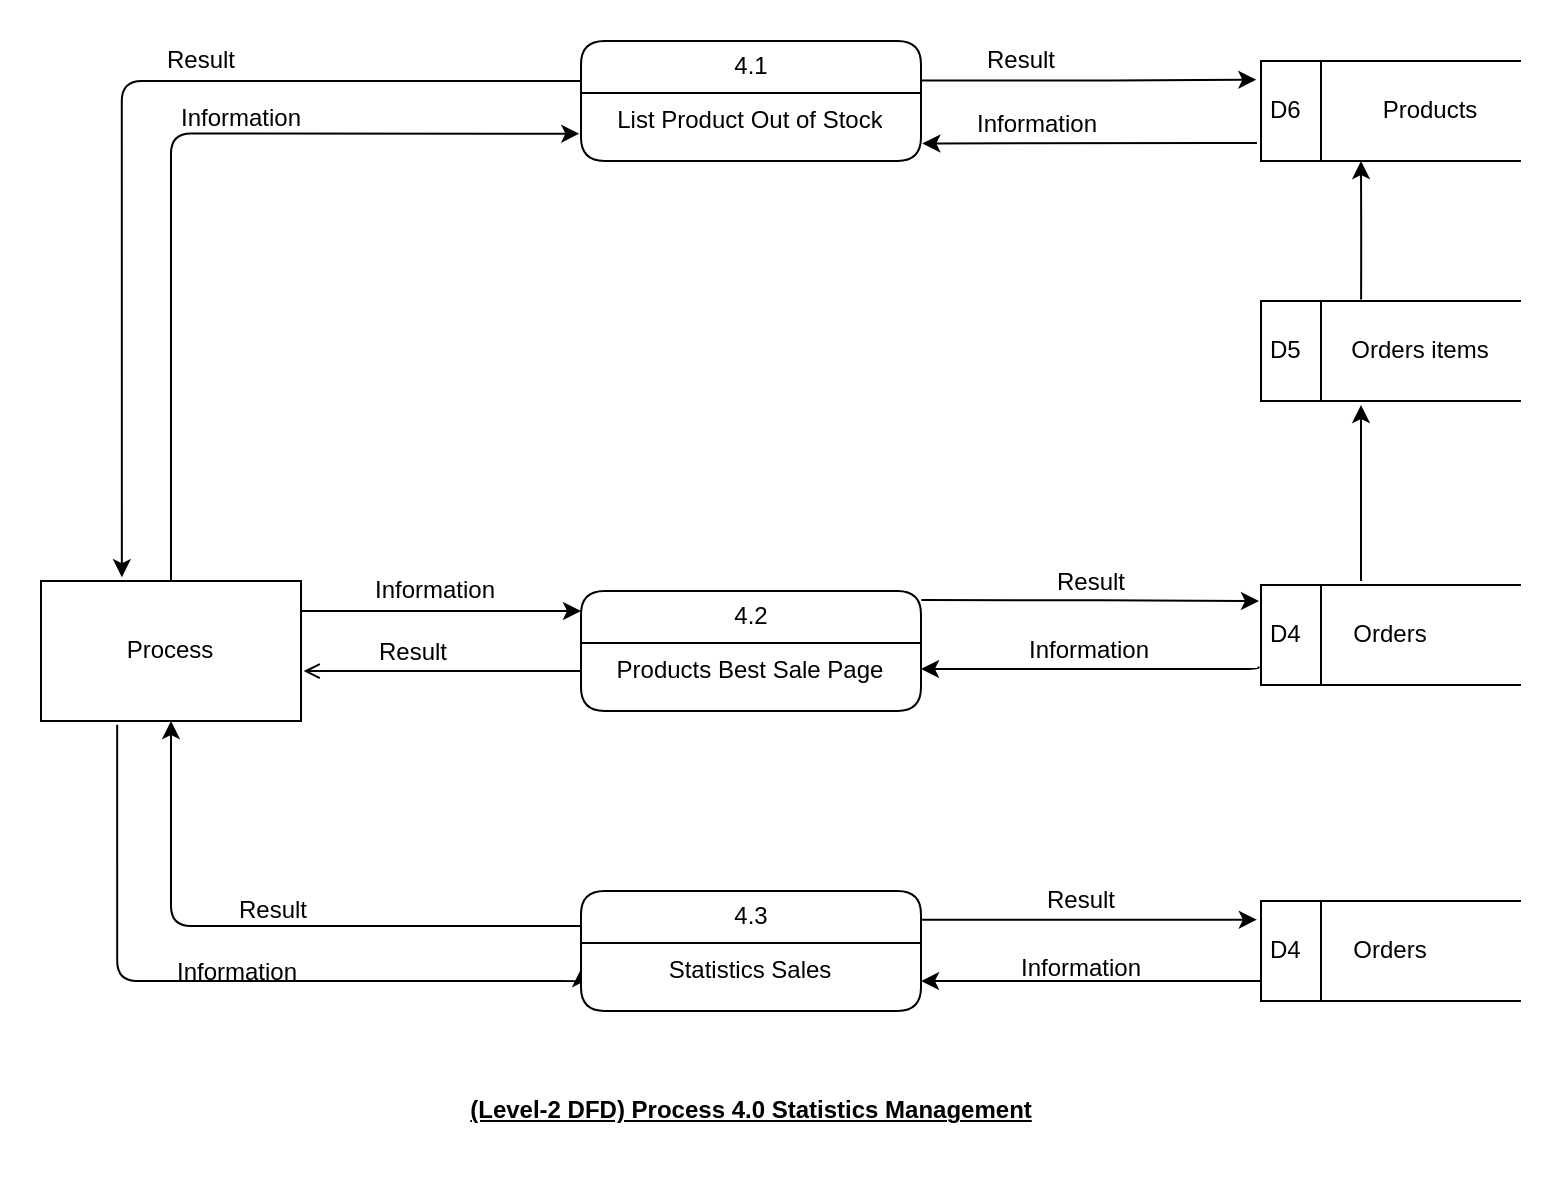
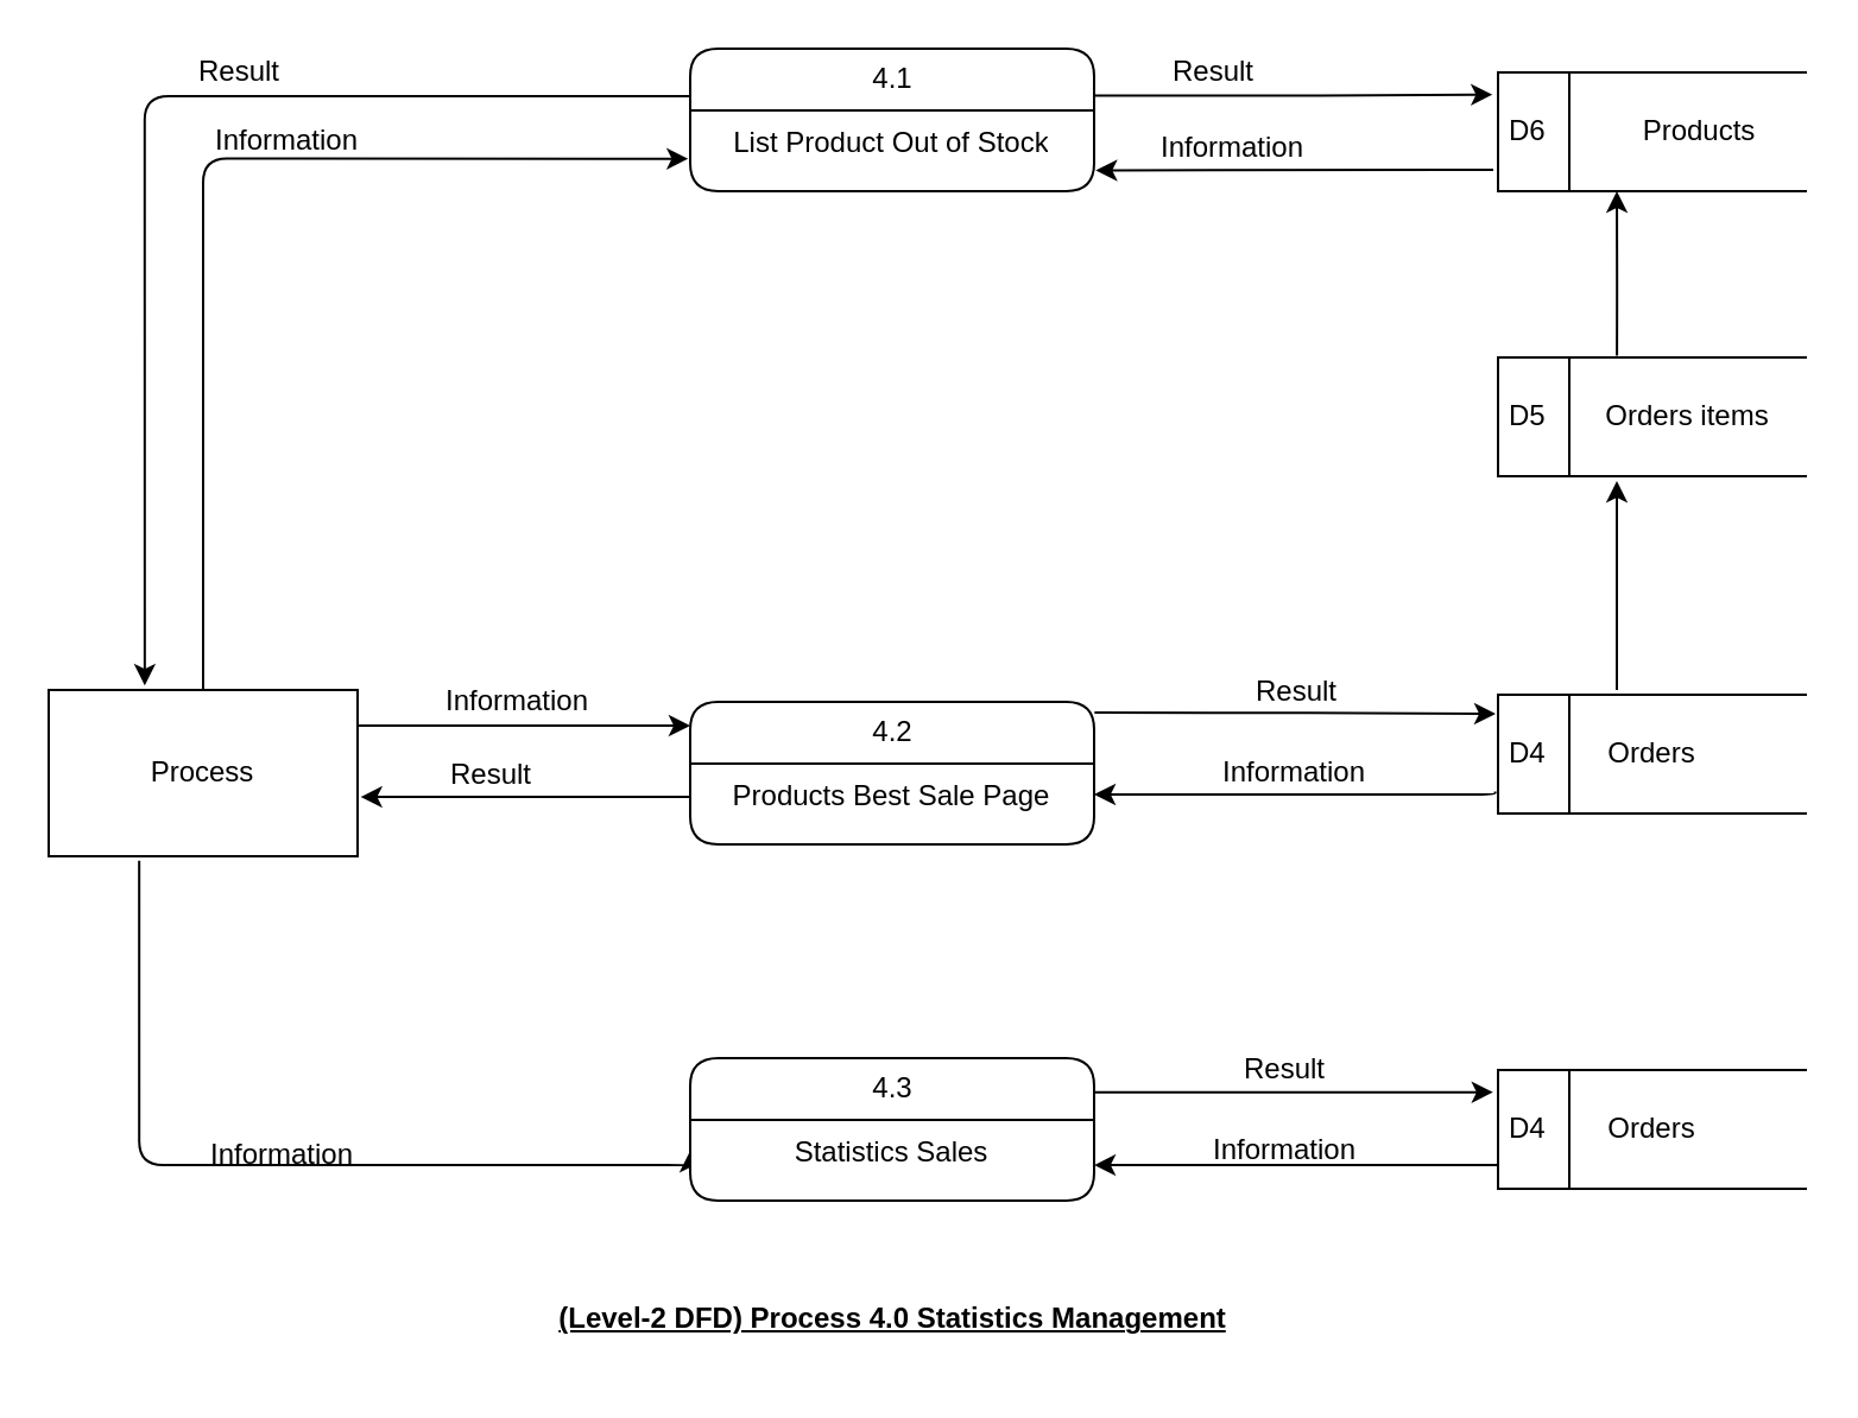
  <mxCell id="0" />
  <mxCell id="1" parent="0" />
  <mxCell id="2" value="Result" style="edgeStyle=orthogonalEdgeStyle;rounded=1;sketch=0;orthogonalLoop=1;jettySize=auto;html=1;entryX=0.311;entryY=-0.027;entryDx=0;entryDy=0;entryPerimeter=0;labelBackgroundColor=none;fontFamily=Helvetica;fontColor=#000000;fontSize=12;" parent="1" source="4" target="10" edge="1"><mxGeometry x="-0.205" y="-10" relative="1" as="geometry"><mxPoint as="offset" /><Array as="points"><mxPoint x="60" y="40" /></Array></mxGeometry></mxCell>
  <mxCell id="3" value="Result" style="edgeStyle=orthogonalEdgeStyle;rounded=1;orthogonalLoop=1;jettySize=auto;html=1;labelBackgroundColor=none;exitX=1;exitY=0.33;exitDx=0;exitDy=0;entryX=-0.018;entryY=0.187;entryDx=0;entryDy=0;entryPerimeter=0;exitPerimeter=0;fontFamily=Helvetica;fontColor=#000000;fontSize=12;" parent="1" source="4" target="24" edge="1"><mxGeometry x="-0.406" y="10" relative="1" as="geometry"><mxPoint x="610" y="35" as="targetPoint" /><Array as="points" /><mxPoint as="offset" /></mxGeometry></mxCell>
  <mxCell id="4" value="4.1" style="swimlane;html=1;fontStyle=0;childLayout=stackLayout;horizontal=1;startSize=26;horizontalStack=0;resizeParent=1;resizeLast=0;collapsible=1;marginBottom=0;swimlaneFillColor=#ffffff;align=center;rounded=1;shadow=0;comic=0;labelBackgroundColor=none;strokeWidth=1;fontFamily=Helvetica;fontSize=12;fontColor=#000000;" parent="1" vertex="1"><mxGeometry x="290" y="20" width="170" height="60" as="geometry" /></mxCell>
  <mxCell id="5" value="&lt;font style=&quot;font-size: 12px;&quot;&gt;&lt;span style=&quot;font-size: 12px;&quot;&gt;List Product Out of Stock&lt;/span&gt;&lt;/font&gt;" style="text;html=1;spacingLeft=4;spacingRight=4;whiteSpace=wrap;overflow=hidden;rotatable=0;points=[[0,0.5],[1,0.5]];portConstraint=eastwest;align=center;fontColor=#000000;fontFamily=Helvetica;fontSize=12;" parent="4" vertex="1"><mxGeometry y="26" width="170" height="26" as="geometry" /></mxCell>
  <mxCell id="6" value="&lt;p class=&quot;MsoNormal&quot; style=&quot;font-size: 12px;&quot;&gt;&lt;font style=&quot;font-size: 12px;&quot;&gt;&lt;span style=&quot;font-size: 12px;&quot;&gt;&lt;b style=&quot;font-size: 12px;&quot;&gt;&lt;u style=&quot;font-size: 12px;&quot;&gt;(Level-2 DFD) Process 4.0 Statistics Management&lt;/u&gt;&lt;/b&gt;&lt;/span&gt;&lt;/font&gt;&lt;br style=&quot;font-size: 12px;&quot;&gt;&lt;/p&gt;" style="text;html=1;align=center;verticalAlign=middle;resizable=0;points=[];autosize=1;strokeColor=none;fontFamily=Helvetica;fontColor=#000000;fontSize=12;" parent="1" vertex="1"><mxGeometry x="225" y="535" width="300" height="40" as="geometry" /></mxCell>
  <mxCell id="7" value="Information" style="edgeStyle=orthogonalEdgeStyle;jumpStyle=none;orthogonalLoop=1;jettySize=auto;html=1;entryX=0;entryY=0.167;entryDx=0;entryDy=0;entryPerimeter=0;shadow=0;labelBackgroundColor=none;rounded=1;fontFamily=Helvetica;fontColor=#000000;fontSize=12;" parent="1" target="12" edge="1"><mxGeometry x="-0.04" y="10" relative="1" as="geometry"><Array as="points"><mxPoint x="170" y="305" /><mxPoint x="170" y="305" /></Array><mxPoint as="offset" /><mxPoint x="150" y="305" as="sourcePoint" /></mxGeometry></mxCell>
  <mxCell id="8" value="Information" style="edgeStyle=orthogonalEdgeStyle;rounded=1;orthogonalLoop=1;jettySize=auto;html=1;entryX=0;entryY=0.5;entryDx=0;entryDy=0;labelBackgroundColor=none;exitX=0.293;exitY=1.027;exitDx=0;exitDy=0;exitPerimeter=0;fontFamily=Helvetica;fontColor=#000000;fontSize=12;" parent="1" source="10" target="17" edge="1"><mxGeometry x="0.027" y="4" relative="1" as="geometry"><Array as="points"><mxPoint x="58" y="490" /><mxPoint x="290" y="490" /></Array><mxPoint as="offset" /></mxGeometry></mxCell>
  <mxCell id="9" value="Information" style="edgeStyle=orthogonalEdgeStyle;rounded=1;orthogonalLoop=1;jettySize=auto;html=1;entryX=-0.005;entryY=0.782;entryDx=0;entryDy=0;entryPerimeter=0;labelBackgroundColor=none;fontFamily=Helvetica;fontColor=#000000;fontSize=12;" parent="1" source="10" target="5" edge="1"><mxGeometry x="0.209" y="7" relative="1" as="geometry"><mxPoint as="offset" /></mxGeometry></mxCell>
  <mxCell id="10" value="&lt;font style=&quot;font-size: 12px;&quot;&gt;Process&lt;/font&gt;" style="rounded=0;whiteSpace=wrap;html=1;fontFamily=Helvetica;fontColor=#000000;fontSize=12;" parent="1" vertex="1"><mxGeometry x="20" y="290" width="130" height="70" as="geometry" /></mxCell>
  <mxCell id="11" value="Result" style="edgeStyle=orthogonalEdgeStyle;rounded=1;orthogonalLoop=1;jettySize=auto;html=1;labelBackgroundColor=none;exitX=1.001;exitY=0.076;exitDx=0;exitDy=0;exitPerimeter=0;fontFamily=Helvetica;fontColor=#000000;fontSize=12;" parent="1" source="12" edge="1"><mxGeometry x="0.006" y="9" relative="1" as="geometry"><mxPoint x="629" y="300" as="targetPoint" /><Array as="points"><mxPoint x="540" y="300" /><mxPoint x="629" y="300" /></Array><mxPoint as="offset" /></mxGeometry></mxCell>
  <mxCell id="12" value="4.2" style="swimlane;html=1;fontStyle=0;childLayout=stackLayout;horizontal=1;startSize=26;horizontalStack=0;resizeParent=1;resizeLast=0;collapsible=1;marginBottom=0;swimlaneFillColor=#ffffff;align=center;rounded=1;shadow=0;comic=0;labelBackgroundColor=none;strokeWidth=1;fontFamily=Helvetica;fontSize=12;fontColor=#000000;" parent="1" vertex="1"><mxGeometry x="290" y="295" width="170" height="60" as="geometry" /></mxCell>
  <mxCell id="13" value="&lt;font style=&quot;font-size: 12px;&quot;&gt;&lt;span style=&quot;font-size: 12px;&quot;&gt;Products Best Sale Page&lt;/span&gt;&lt;/font&gt;" style="text;html=1;strokeColor=none;fillColor=none;spacingLeft=4;spacingRight=4;whiteSpace=wrap;overflow=hidden;rotatable=0;points=[[0,0.5],[1,0.5]];portConstraint=eastwest;align=center;fontColor=#000000;fontFamily=Helvetica;fontSize=12;" parent="12" vertex="1"><mxGeometry y="26" width="170" height="26" as="geometry" /></mxCell>
- <mxCell id="14" value="Result" style="edgeStyle=orthogonalEdgeStyle;curved=0;rounded=1;sketch=0;orthogonalLoop=1;jettySize=auto;html=1;entryX=0.5;entryY=1;entryDx=0;entryDy=0;exitX=0;exitY=0.292;exitDx=0;exitDy=0;exitPerimeter=0;labelBackgroundColor=none;fontFamily=Helvetica;fontColor=#000000;fontSize=12;" parent="1" source="16" target="10" edge="1"><mxGeometry y="-8" relative="1" as="geometry"><mxPoint x="153" y="315" as="targetPoint" /><mxPoint as="offset" /></mxGeometry></mxCell>
  <mxCell id="15" value="Result" style="edgeStyle=orthogonalEdgeStyle;rounded=1;orthogonalLoop=1;jettySize=auto;html=1;labelBackgroundColor=none;entryX=-0.016;entryY=0.187;entryDx=0;entryDy=0;entryPerimeter=0;fontFamily=Helvetica;fontColor=#000000;fontSize=12;" parent="1" source="16" target="30" edge="1"><mxGeometry x="-0.049" y="9" relative="1" as="geometry"><mxPoint x="610" y="460" as="targetPoint" /><Array as="points"><mxPoint x="610" y="460" /></Array><mxPoint as="offset" /></mxGeometry></mxCell>
  <mxCell id="16" value="4.3" style="swimlane;html=1;fontStyle=0;childLayout=stackLayout;horizontal=1;startSize=26;horizontalStack=0;resizeParent=1;resizeLast=0;collapsible=1;marginBottom=0;swimlaneFillColor=#ffffff;align=center;rounded=1;shadow=0;comic=0;labelBackgroundColor=none;strokeWidth=1;fontFamily=Helvetica;fontSize=12;fontColor=#000000;" parent="1" vertex="1"><mxGeometry x="290" y="445" width="170" height="60" as="geometry" /></mxCell>
  <mxCell id="17" value="&lt;font style=&quot;font-size: 12px;&quot;&gt;&lt;span style=&quot;font-size: 12px;&quot;&gt;Statistics Sales&lt;/span&gt;&lt;/font&gt;" style="text;html=1;strokeColor=none;fillColor=none;spacingLeft=4;spacingRight=4;whiteSpace=wrap;overflow=hidden;rotatable=0;points=[[0,0.5],[1,0.5]];portConstraint=eastwest;align=center;fontColor=#000000;fontFamily=Helvetica;fontSize=12;" parent="16" vertex="1"><mxGeometry y="26" width="170" height="26" as="geometry" /></mxCell>
  <mxCell id="18" value="&#10;&#10;&lt;span style=&quot;font-size: 12px; font-style: normal; font-weight: 400; letter-spacing: normal; text-align: center; text-indent: 0px; text-transform: none; word-spacing: 0px; display: inline; float: none;&quot;&gt;Information&lt;/span&gt;&#10;&#10;" style="edgeStyle=orthogonalEdgeStyle;curved=0;rounded=1;sketch=0;orthogonalLoop=1;jettySize=auto;html=1;entryX=1;entryY=0.5;entryDx=0;entryDy=0;exitX=-0.009;exitY=0.814;exitDx=0;exitDy=0;exitPerimeter=0;labelBackgroundColor=none;fontFamily=Helvetica;fontColor=#000000;fontSize=12;" parent="1" source="20" target="13" edge="1"><mxGeometry x="0.017" y="-9" relative="1" as="geometry"><mxPoint x="640" y="280" as="sourcePoint" /><mxPoint as="offset" /><Array as="points"><mxPoint x="629" y="334" /></Array></mxGeometry></mxCell>
  <mxCell id="19" style="edgeStyle=orthogonalEdgeStyle;rounded=1;orthogonalLoop=1;jettySize=auto;html=1;labelBackgroundColor=none;fontFamily=Helvetica;fontColor=#000000;fontSize=12;" parent="1" edge="1"><mxGeometry relative="1" as="geometry"><mxPoint x="680" y="290" as="sourcePoint" /><mxPoint x="680" y="202" as="targetPoint" /><Array as="points"><mxPoint x="680" y="290" /></Array></mxGeometry></mxCell>
  <mxCell id="20" value="D4" style="html=1;dashed=0;whitespace=wrap;shape=mxgraph.dfd.dataStoreID;align=left;spacingLeft=3;points=[[0,0],[0.5,0],[1,0],[0,0.5],[1,0.5],[0,1],[0.5,1],[1,1]];fontFamily=Helvetica;fontColor=#000000;fontSize=12;" parent="1" vertex="1"><mxGeometry x="630" y="292" width="130" height="50" as="geometry" /></mxCell>
  <mxCell id="21" value="&#10;&#10;&lt;span style=&quot;font-size: 12px; font-style: normal; font-weight: 400; letter-spacing: normal; text-align: center; text-indent: 0px; text-transform: none; word-spacing: 0px; display: inline; float: none;&quot;&gt;Information&lt;/span&gt;&#10;&#10;" style="edgeStyle=orthogonalEdgeStyle;curved=0;rounded=1;sketch=0;orthogonalLoop=1;jettySize=auto;html=1;labelBackgroundColor=none;entryX=1.004;entryY=0.971;entryDx=0;entryDy=0;entryPerimeter=0;fontFamily=Helvetica;fontColor=#000000;fontSize=12;" parent="1" target="5" edge="1"><mxGeometry x="0.318" y="-9" relative="1" as="geometry"><mxPoint x="628" y="71" as="sourcePoint" /><mxPoint x="461" y="40" as="targetPoint" /><Array as="points"><mxPoint x="620" y="71" /></Array><mxPoint as="offset" /></mxGeometry></mxCell>
  <mxCell id="22" value="Orders" style="text;html=1;strokeColor=none;fillColor=none;align=center;verticalAlign=middle;whiteSpace=wrap;rounded=0;fontFamily=Helvetica;fontColor=#000000;fontSize=12;" parent="1" vertex="1"><mxGeometry x="670" y="307" width="50" height="20" as="geometry" /></mxCell>
- <mxCell id="23" value="Result" style="edgeStyle=orthogonalEdgeStyle;curved=0;rounded=1;sketch=0;orthogonalLoop=1;jettySize=auto;html=1;entryX=1.01;entryY=0.643;entryDx=0;entryDy=0;entryPerimeter=0;labelBackgroundColor=none;fontFamily=Helvetica;fontColor=#000000;fontSize=12;endArrow=open;" parent="1" source="13" target="10" edge="1"><mxGeometry x="0.205" y="-9" relative="1" as="geometry"><mxPoint as="offset" /><Array as="points"><mxPoint x="260" y="335" /><mxPoint x="260" y="335" /></Array></mxGeometry></mxCell>
+ <mxCell id="23" value="Result" style="edgeStyle=orthogonalEdgeStyle;curved=0;rounded=1;sketch=0;orthogonalLoop=1;jettySize=auto;html=1;entryX=1.01;entryY=0.643;entryDx=0;entryDy=0;entryPerimeter=0;labelBackgroundColor=none;fontFamily=Helvetica;fontColor=#000000;fontSize=12;" parent="1" source="13" target="10" edge="1"><mxGeometry x="0.205" y="-9" relative="1" as="geometry"><mxPoint as="offset" /><Array as="points"><mxPoint x="260" y="335" /><mxPoint x="260" y="335" /></Array></mxGeometry></mxCell>
  <mxCell id="24" value="D6" style="html=1;dashed=0;whitespace=wrap;shape=mxgraph.dfd.dataStoreID;align=left;spacingLeft=3;points=[[0,0],[0.5,0],[1,0],[0,0.5],[1,0.5],[0,1],[0.5,1],[1,1]];fontFamily=Helvetica;fontColor=#000000;fontSize=12;" parent="1" vertex="1"><mxGeometry x="630" y="30" width="130" height="50" as="geometry" /></mxCell>
  <mxCell id="25" value="Products" style="text;html=1;strokeColor=none;fillColor=none;align=center;verticalAlign=middle;whiteSpace=wrap;rounded=0;fontFamily=Helvetica;fontColor=#000000;fontSize=12;" parent="1" vertex="1"><mxGeometry x="690" y="45" width="50" height="20" as="geometry" /></mxCell>
  <mxCell id="26" style="edgeStyle=orthogonalEdgeStyle;rounded=1;orthogonalLoop=1;jettySize=auto;html=1;labelBackgroundColor=none;exitX=0.385;exitY=-0.014;exitDx=0;exitDy=0;exitPerimeter=0;fontFamily=Helvetica;fontColor=#000000;fontSize=12;" parent="1" source="27" edge="1"><mxGeometry relative="1" as="geometry"><mxPoint x="680" y="80" as="targetPoint" /></mxGeometry></mxCell>
  <mxCell id="27" value="D5" style="html=1;dashed=0;whitespace=wrap;shape=mxgraph.dfd.dataStoreID;align=left;spacingLeft=3;points=[[0,0],[0.5,0],[1,0],[0,0.5],[1,0.5],[0,1],[0.5,1],[1,1]];fontFamily=Helvetica;fontColor=#000000;fontSize=12;" parent="1" vertex="1"><mxGeometry x="630" y="150" width="130" height="50" as="geometry" /></mxCell>
  <mxCell id="28" value="Orders items" style="text;html=1;strokeColor=none;fillColor=none;align=center;verticalAlign=middle;whiteSpace=wrap;rounded=0;fontFamily=Helvetica;fontColor=#000000;fontSize=12;" parent="1" vertex="1"><mxGeometry x="670" y="165" width="80" height="20" as="geometry" /></mxCell>
  <mxCell id="29" value="Information" style="edgeStyle=orthogonalEdgeStyle;rounded=1;orthogonalLoop=1;jettySize=auto;html=1;labelBackgroundColor=none;entryX=1;entryY=0.731;entryDx=0;entryDy=0;entryPerimeter=0;fontFamily=Helvetica;fontColor=#000000;fontSize=12;" parent="1" source="30" target="17" edge="1"><mxGeometry x="0.059" y="-6" relative="1" as="geometry"><mxPoint x="480" y="510" as="targetPoint" /><Array as="points"><mxPoint x="530" y="490" /><mxPoint x="530" y="490" /></Array><mxPoint as="offset" /></mxGeometry></mxCell>
  <mxCell id="30" value="D4" style="html=1;dashed=0;whitespace=wrap;shape=mxgraph.dfd.dataStoreID;align=left;spacingLeft=3;points=[[0,0],[0.5,0],[1,0],[0,0.5],[1,0.5],[0,1],[0.5,1],[1,1]];fontFamily=Helvetica;fontColor=#000000;fontSize=12;" parent="1" vertex="1"><mxGeometry x="630" y="450" width="130" height="50" as="geometry" /></mxCell>
  <mxCell id="31" value="Orders" style="text;html=1;strokeColor=none;fillColor=none;align=center;verticalAlign=middle;whiteSpace=wrap;rounded=0;fontFamily=Helvetica;fontColor=#000000;fontSize=12;" parent="1" vertex="1"><mxGeometry x="670" y="465" width="50" height="20" as="geometry" /></mxCell>
